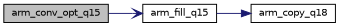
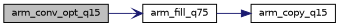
  digraph {
    fontname="DejaVu Sans"
    rankdir=LR
    node [color=black fillcolor=white fontname="DejaVu Sans" fontsize=10 shape=record style=filled]
    edge [color=midnightblue fontname="DejaVu Sans" fontsize=10 labelfontname=Helvetica labelfontsize=10 style=solid]
    n1 [fillcolor=grey75 fontcolor=black height=0.2 label=arm_conv_opt_q15 width=0.4]
-   n2 [height=0.2 label=arm_fill_q15 width=0.4]
-   n3 [height=0.2 label=arm_copy_q18 width=0.4]
+   n2 [height=0.2 label=arm_fill_q75 width=0.4]
+   n3 [height=0.2 label=arm_copy_q15 width=0.4]
    n1 -> n2 [arrowhead=vee]
    n2 -> n3 [arrowhead=normal]
  }
